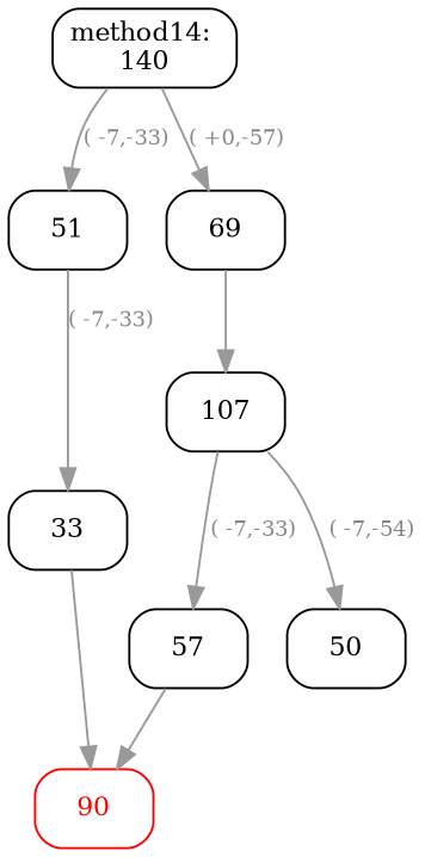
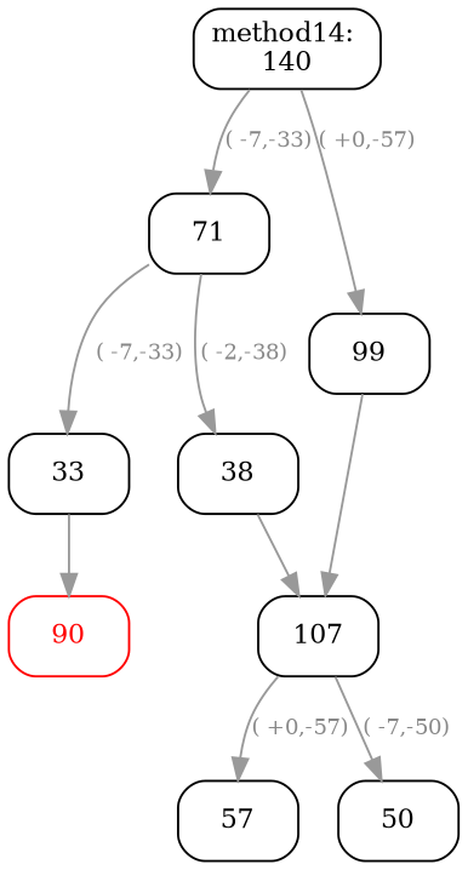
  digraph {
    rankdir=TB
    node [color=black fontcolor=black fontsize=12 shape=box style=rounded]
    edge [color="#999999" fontcolor="#888888" fontsize=10]
    n1 [label="method14: \n140"]
-   n2 [label=51]
-   n3 [label=69]
+   n2 [label=71]
+   n3 [label=99]
+   n4 [label=38]
    n5 [label=33]
    n6 [label=107]
    n7 [color=red fontcolor=red label=90]
    n8 [label=57]
    n9 [label=50]
    n1 -> n2 [label="( -7,-33)"]
    n1 -> n3 [label="( +0,-57)"]
+   n2 -> n4 [label="( -2,-38)"]
    n2 -> n5 [label="( -7,-33)"]
    n3 -> n6
+   n4 -> n6
    n5 -> n7
-   n6 -> n8 [label="( -7,-33)"]
-   n6 -> n9 [label="( -7,-54)"]
-   n8 -> n7
+   n6 -> n8 [label="( +0,-57)"]
+   n6 -> n9 [label="( -7,-50)"]
  }
